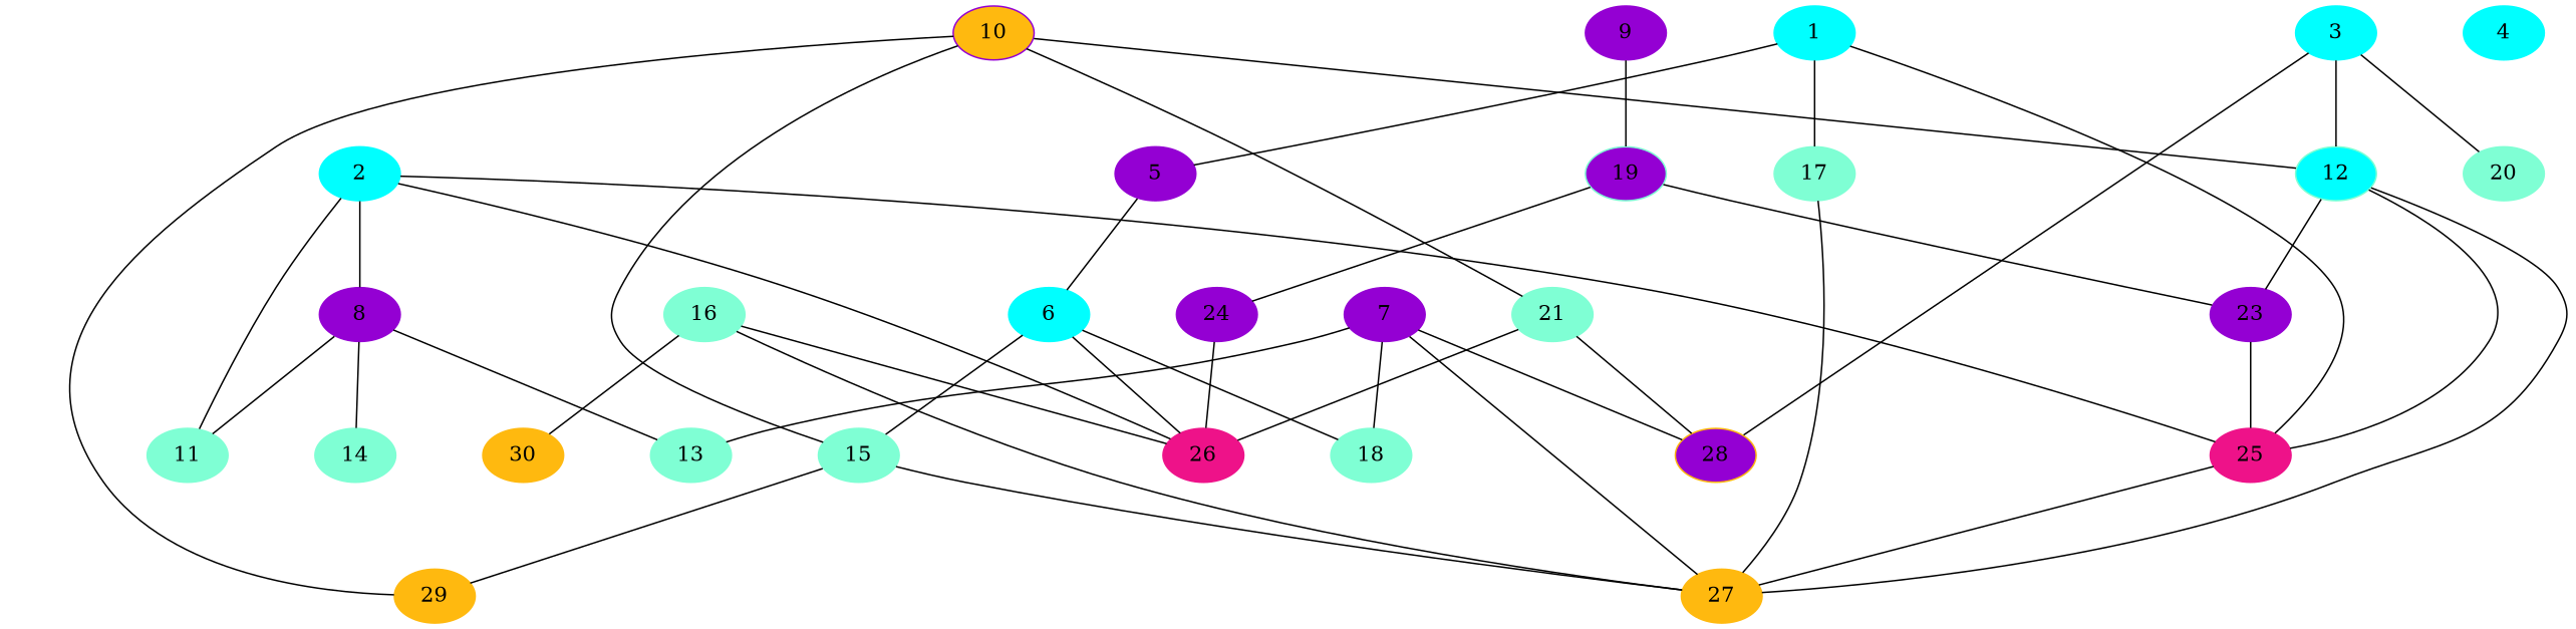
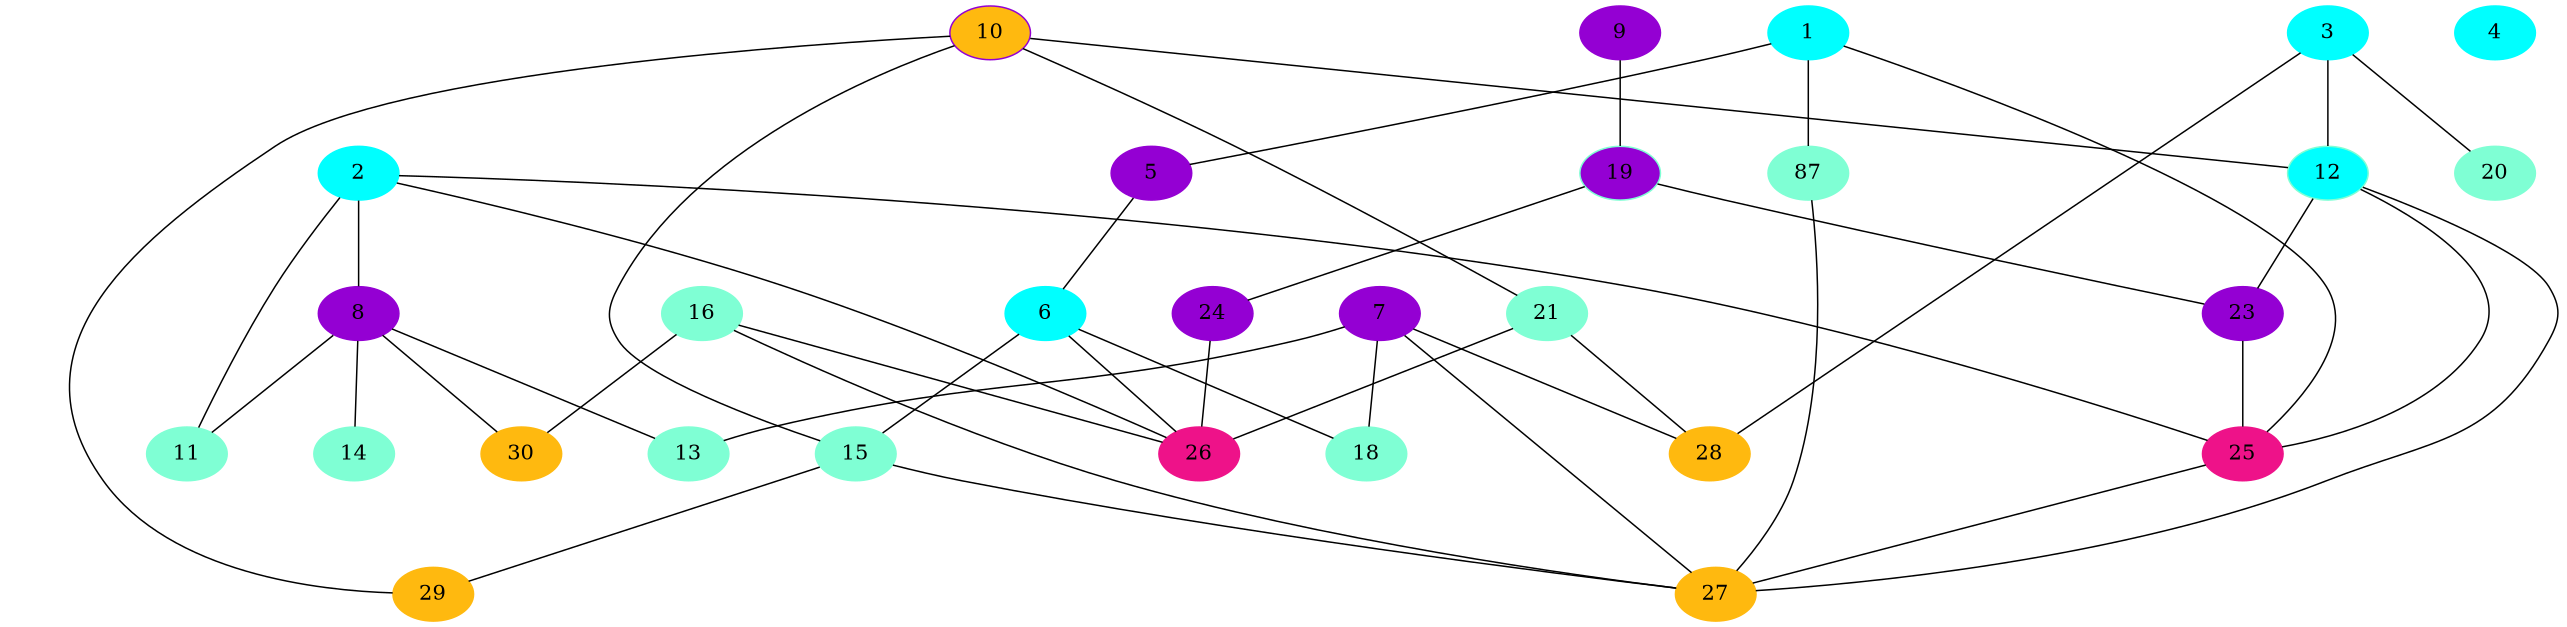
  graph {
    nodesep=0.8
    rankdir=TB
    ranksep=0.8
    node [color=aquamarine style=filled]
    1 [color=aqua]
    5 [color=darkviolet]
-   17
+   17 [label=87]
    25 [color=deeppink2]
    6 [color=aqua]
    27 [color=darkgoldenrod1]
    26 [color=deeppink2]
    15
    18
    2 [color=aqua]
    8 [color=darkviolet]
    11
    13
    14
    30 [color=darkgoldenrod1]
    3 [color=aqua]
    12 [fillcolor=aqua]
    20
-   28 [color=darkgoldenrod1 fillcolor=darkviolet]
+   28 [color=darkgoldenrod1]
    23 [color=darkviolet]
    29 [color=darkgoldenrod1]
    7 [color=darkviolet]
    9 [color=darkviolet]
    19 [fillcolor=darkviolet]
    24 [color=darkviolet]
    10 [color=darkviolet fillcolor=darkgoldenrod1]
    21
    16
    4 [color=aqua]
    1 -- 5
    1 -- 17
    1 -- 25
    5 -- 6
    17 -- 27
    25 -- 27
    6 -- 26
    6 -- 15
    6 -- 18
    15 -- 27
    15 -- 29
    2 -- 25
    2 -- 26
    2 -- 8
    2 -- 11
    8 -- 11
    8 -- 13
    8 -- 14
+   8 -- 30
    3 -- 12
    3 -- 20
    3 -- 28
    12 -- 25
    12 -- 27
    12 -- 23
    23 -- 25
    7 -- 27
    7 -- 18
    7 -- 13
    7 -- 28
    9 -- 19
    19 -- 23
    19 -- 24
    24 -- 26
    10 -- 15
    10 -- 12
    10 -- 29
    10 -- 21
    21 -- 26
    21 -- 28
    16 -- 27
    16 -- 26
    16 -- 30
  }
